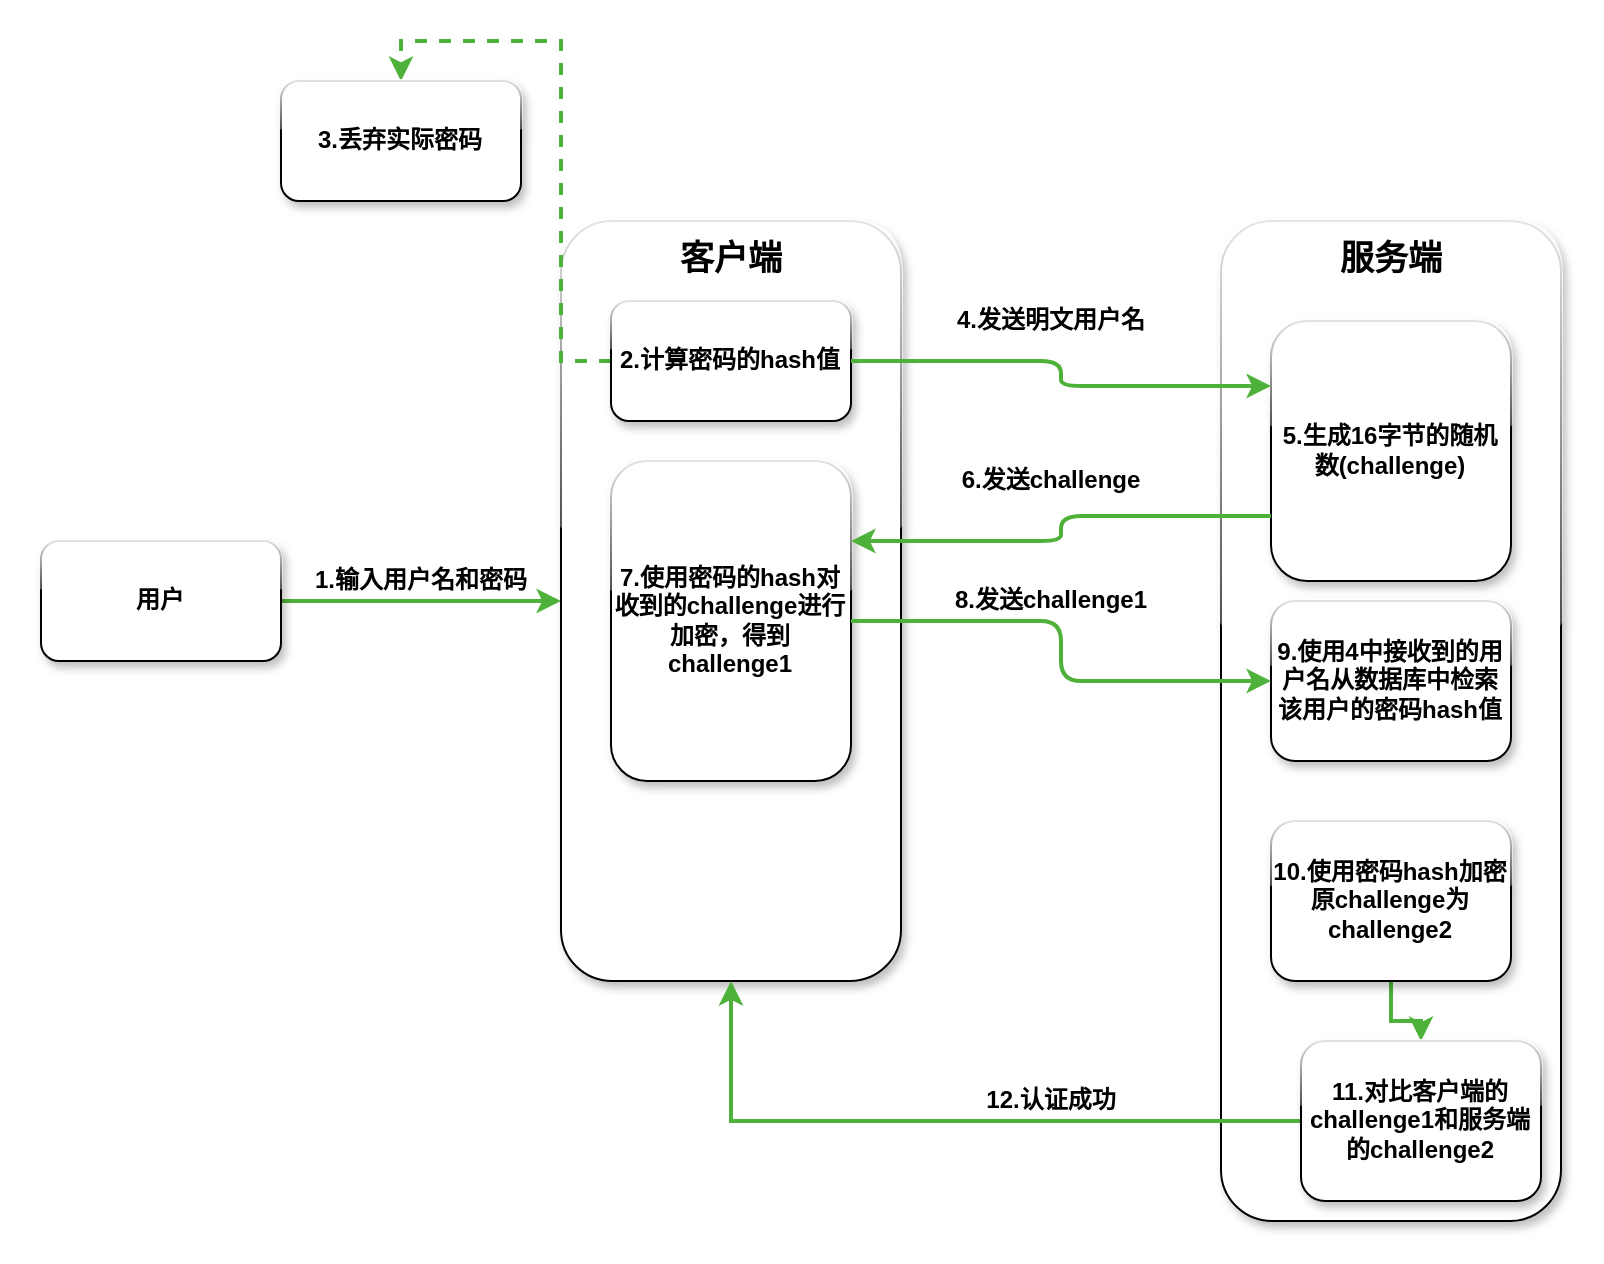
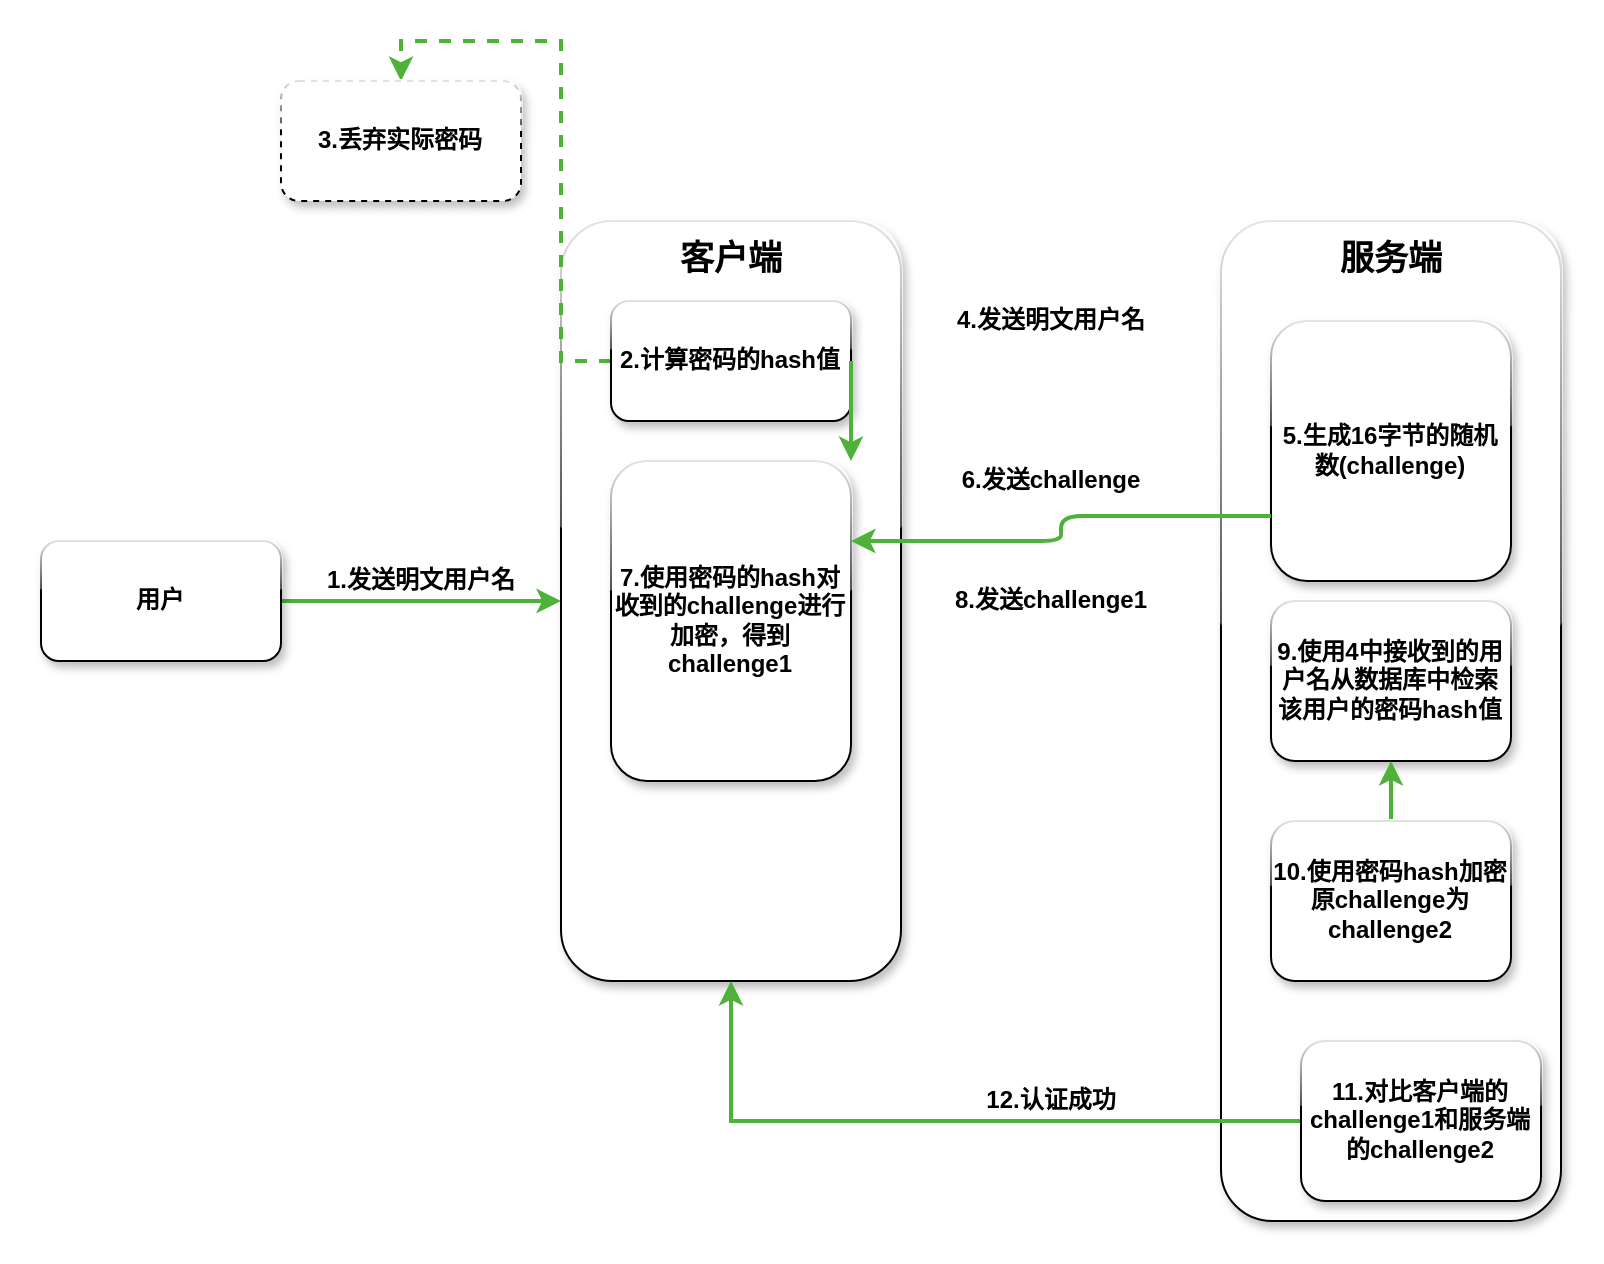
  <mxCell id="0" />
  <mxCell id="1" parent="0" />
  <mxCell id="2" value="" style="rounded=1;whiteSpace=wrap;html=1;glass=1;shadow=1;" vertex="1" parent="1"><mxGeometry x="610" y="110" width="170" height="500" as="geometry" /></mxCell>
  <mxCell id="3" value="" style="edgeStyle=orthogonalEdgeStyle;rounded=0;orthogonalLoop=1;jettySize=auto;html=1;strokeColor=#4EB13A;strokeWidth=2;" edge="1" parent="1" source="4" target="5"><mxGeometry relative="1" as="geometry" /></mxCell>
  <mxCell id="4" value="用户" style="rounded=1;whiteSpace=wrap;html=1;glass=1;shadow=1;fontStyle=1" vertex="1" parent="1"><mxGeometry x="20" y="270" width="120" height="60" as="geometry" /></mxCell>
  <mxCell id="5" value="" style="rounded=1;whiteSpace=wrap;html=1;glass=1;shadow=1;" vertex="1" parent="1"><mxGeometry x="280" y="110" width="170" height="380" as="geometry" /></mxCell>
- <mxCell id="6" value="1.输入用户名和密码" style="text;html=1;align=center;verticalAlign=middle;resizable=0;points=[];autosize=1;strokeWidth=2;fontStyle=1" vertex="1" parent="1"><mxGeometry x="150" y="280" width="120" height="20" as="geometry" /></mxCell>
+ <mxCell id="6" value="1.发送明文用户名" style="text;html=1;align=center;verticalAlign=middle;resizable=0;points=[];autosize=1;strokeWidth=2;fontStyle=1" vertex="1" parent="1"><mxGeometry x="150" y="280" width="120" height="20" as="geometry" /></mxCell>
  <mxCell id="7" value="客户端" style="text;html=1;align=center;verticalAlign=middle;resizable=0;points=[];autosize=1;fontStyle=1;fontSize=17;" vertex="1" parent="1"><mxGeometry x="330" y="115" width="70" height="30" as="geometry" /></mxCell>
  <mxCell id="8" value="" style="edgeStyle=orthogonalEdgeStyle;rounded=0;orthogonalLoop=1;jettySize=auto;html=1;strokeColor=#4EB13A;strokeWidth=2;fontColor=none;dashed=1;" edge="1" parent="1" source="9" target="11"><mxGeometry relative="1" as="geometry"><Array as="points"><mxPoint x="280" y="180" /><mxPoint x="280" y="20" /></Array></mxGeometry></mxCell>
  <mxCell id="9" value="2.计算密码的hash值" style="rounded=1;whiteSpace=wrap;html=1;shadow=1;glass=1;strokeColor=#000000;strokeWidth=1;fillColor=#ffffff;fontColor=none;fontStyle=1" vertex="1" parent="1"><mxGeometry x="305" y="150" width="120" height="60" as="geometry" /></mxCell>
  <mxCell id="10" value="5.生成16字节的随机数(challenge)" style="rounded=1;whiteSpace=wrap;html=1;shadow=1;glass=1;strokeColor=#000000;strokeWidth=1;fillColor=#ffffff;fontColor=none;fontStyle=1" vertex="1" parent="1"><mxGeometry x="635" y="160" width="120" height="130" as="geometry" /></mxCell>
- <mxCell id="11" value="3.丢弃实际密码" style="rounded=1;whiteSpace=wrap;html=1;shadow=1;glass=1;strokeColor=#000000;strokeWidth=1;fillColor=#ffffff;fontColor=none;fontStyle=1" vertex="1" parent="1"><mxGeometry x="140" y="40" width="120" height="60" as="geometry" /></mxCell>
+ <mxCell id="11" value="3.丢弃实际密码" style="rounded=1;whiteSpace=wrap;html=1;shadow=1;glass=1;strokeColor=#000000;strokeWidth=1;fillColor=#ffffff;fontColor=none;fontStyle=1;dashed=1;" vertex="1" parent="1"><mxGeometry x="140" y="40" width="120" height="60" as="geometry" /></mxCell>
  <mxCell id="12" value="服务端" style="text;html=1;align=center;verticalAlign=middle;resizable=0;points=[];autosize=1;fontStyle=1;fontSize=17;" vertex="1" parent="1"><mxGeometry x="660" y="115" width="70" height="30" as="geometry" /></mxCell>
  <mxCell id="13" value="4.发送明文用户名" style="text;html=1;align=center;verticalAlign=middle;resizable=0;points=[];autosize=1;strokeWidth=2;fontStyle=1" vertex="1" parent="1"><mxGeometry x="470" y="150" width="110" height="20" as="geometry" /></mxCell>
  <mxCell id="14" value="7.使用密码的hash对收到的challenge进行加密，得到challenge1" style="rounded=1;whiteSpace=wrap;html=1;shadow=1;glass=1;strokeColor=#000000;strokeWidth=1;fillColor=#ffffff;fontColor=none;fontStyle=1" vertex="1" parent="1"><mxGeometry x="305" y="230" width="120" height="160" as="geometry" /></mxCell>
- <mxCell id="15" value="" style="edgeStyle=elbowEdgeStyle;elbow=horizontal;endArrow=classic;html=1;strokeColor=#4EB13A;strokeWidth=2;fontSize=17;fontColor=none;exitX=1;exitY=0.5;exitDx=0;exitDy=0;entryX=0;entryY=0.25;entryDx=0;entryDy=0;" edge="1" parent="1" source="9" target="10"><mxGeometry width="50" height="50" relative="1" as="geometry"><mxPoint x="20" y="560" as="sourcePoint" /><mxPoint x="70" y="510" as="targetPoint" /></mxGeometry></mxCell>
+ <mxCell id="15" value="" style="edgeStyle=elbowEdgeStyle;elbow=horizontal;endArrow=classic;html=1;strokeColor=#4EB13A;strokeWidth=2;fontSize=17;fontColor=none;exitX=1;exitY=0.5;exitDx=0;exitDy=0;" edge="1" parent="1" source="9" target="14"><mxGeometry width="50" height="50" relative="1" as="geometry"><mxPoint x="20" y="560" as="sourcePoint" /><mxPoint x="70" y="510" as="targetPoint" /></mxGeometry></mxCell>
  <mxCell id="16" value="" style="edgeStyle=elbowEdgeStyle;elbow=horizontal;endArrow=classic;html=1;strokeColor=#4EB13A;strokeWidth=2;fontSize=17;fontColor=none;exitX=0;exitY=0.75;exitDx=0;exitDy=0;entryX=1;entryY=0.25;entryDx=0;entryDy=0;" edge="1" parent="1" source="10" target="14"><mxGeometry width="50" height="50" relative="1" as="geometry"><mxPoint x="20" y="560" as="sourcePoint" /><mxPoint x="70" y="510" as="targetPoint" /></mxGeometry></mxCell>
  <mxCell id="17" value="6.发送challenge" style="text;html=1;align=center;verticalAlign=middle;resizable=0;points=[];autosize=1;strokeWidth=2;fontStyle=1" vertex="1" parent="1"><mxGeometry x="475" y="230" width="100" height="20" as="geometry" /></mxCell>
  <mxCell id="18" value="9.使用4中接收到的用户名从数据库中检索该用户的密码hash值" style="rounded=1;whiteSpace=wrap;html=1;shadow=1;glass=1;strokeColor=#000000;strokeWidth=1;fillColor=#ffffff;fontColor=none;fontStyle=1" vertex="1" parent="1"><mxGeometry x="635" y="300" width="120" height="80" as="geometry" /></mxCell>
- <mxCell id="19" value="" style="edgeStyle=orthogonalEdgeStyle;rounded=0;orthogonalLoop=1;jettySize=auto;html=1;strokeColor=#4EB13A;strokeWidth=2;fontSize=17;fontColor=none;" edge="1" parent="1" source="20" target="22"><mxGeometry relative="1" as="geometry" /></mxCell>
+ <mxCell id="19" value="" style="edgeStyle=orthogonalEdgeStyle;rounded=0;orthogonalLoop=1;jettySize=auto;html=1;strokeColor=#4EB13A;strokeWidth=2;fontSize=17;fontColor=none;" edge="1" parent="1" source="20" target="18"><mxGeometry relative="1" as="geometry" /></mxCell>
  <mxCell id="20" value="10.使用密码hash加密原challenge为challenge2" style="rounded=1;whiteSpace=wrap;html=1;shadow=1;glass=1;strokeColor=#000000;strokeWidth=1;fillColor=#ffffff;fontColor=none;fontStyle=1" vertex="1" parent="1"><mxGeometry x="635" y="410" width="120" height="80" as="geometry" /></mxCell>
  <mxCell id="21" value="" style="edgeStyle=orthogonalEdgeStyle;rounded=0;orthogonalLoop=1;jettySize=auto;html=1;strokeColor=#4EB13A;strokeWidth=2;fontSize=17;fontColor=none;" edge="1" parent="1" source="22" target="5"><mxGeometry relative="1" as="geometry"><mxPoint x="555" y="560" as="targetPoint" /></mxGeometry></mxCell>
  <mxCell id="22" value="11.对比客户端的challenge1和服务端的challenge2" style="rounded=1;whiteSpace=wrap;html=1;shadow=1;glass=1;strokeColor=#000000;strokeWidth=1;fillColor=#ffffff;fontColor=none;fontStyle=1" vertex="1" parent="1"><mxGeometry x="650" y="520" width="120" height="80" as="geometry" /></mxCell>
  <mxCell id="23" value="12.认证成功" style="text;html=1;align=center;verticalAlign=middle;resizable=0;points=[];autosize=1;strokeWidth=2;fontStyle=1" vertex="1" parent="1"><mxGeometry x="485" y="540" width="80" height="20" as="geometry" /></mxCell>
- <mxCell id="24" value="" style="edgeStyle=elbowEdgeStyle;elbow=horizontal;endArrow=classic;html=1;strokeColor=#4EB13A;strokeWidth=2;fontSize=17;fontColor=none;exitX=1;exitY=0.5;exitDx=0;exitDy=0;entryX=0;entryY=0.5;entryDx=0;entryDy=0;" edge="1" parent="1" source="14" target="18"><mxGeometry width="50" height="50" relative="1" as="geometry"><mxPoint x="20" y="680" as="sourcePoint" /><mxPoint x="70" y="630" as="targetPoint" /></mxGeometry></mxCell>
  <mxCell id="25" value="8.发送challenge1" style="text;html=1;align=center;verticalAlign=middle;resizable=0;points=[];autosize=1;strokeWidth=2;fontStyle=1" vertex="1" parent="1"><mxGeometry x="470" y="290" width="110" height="20" as="geometry" /></mxCell>
